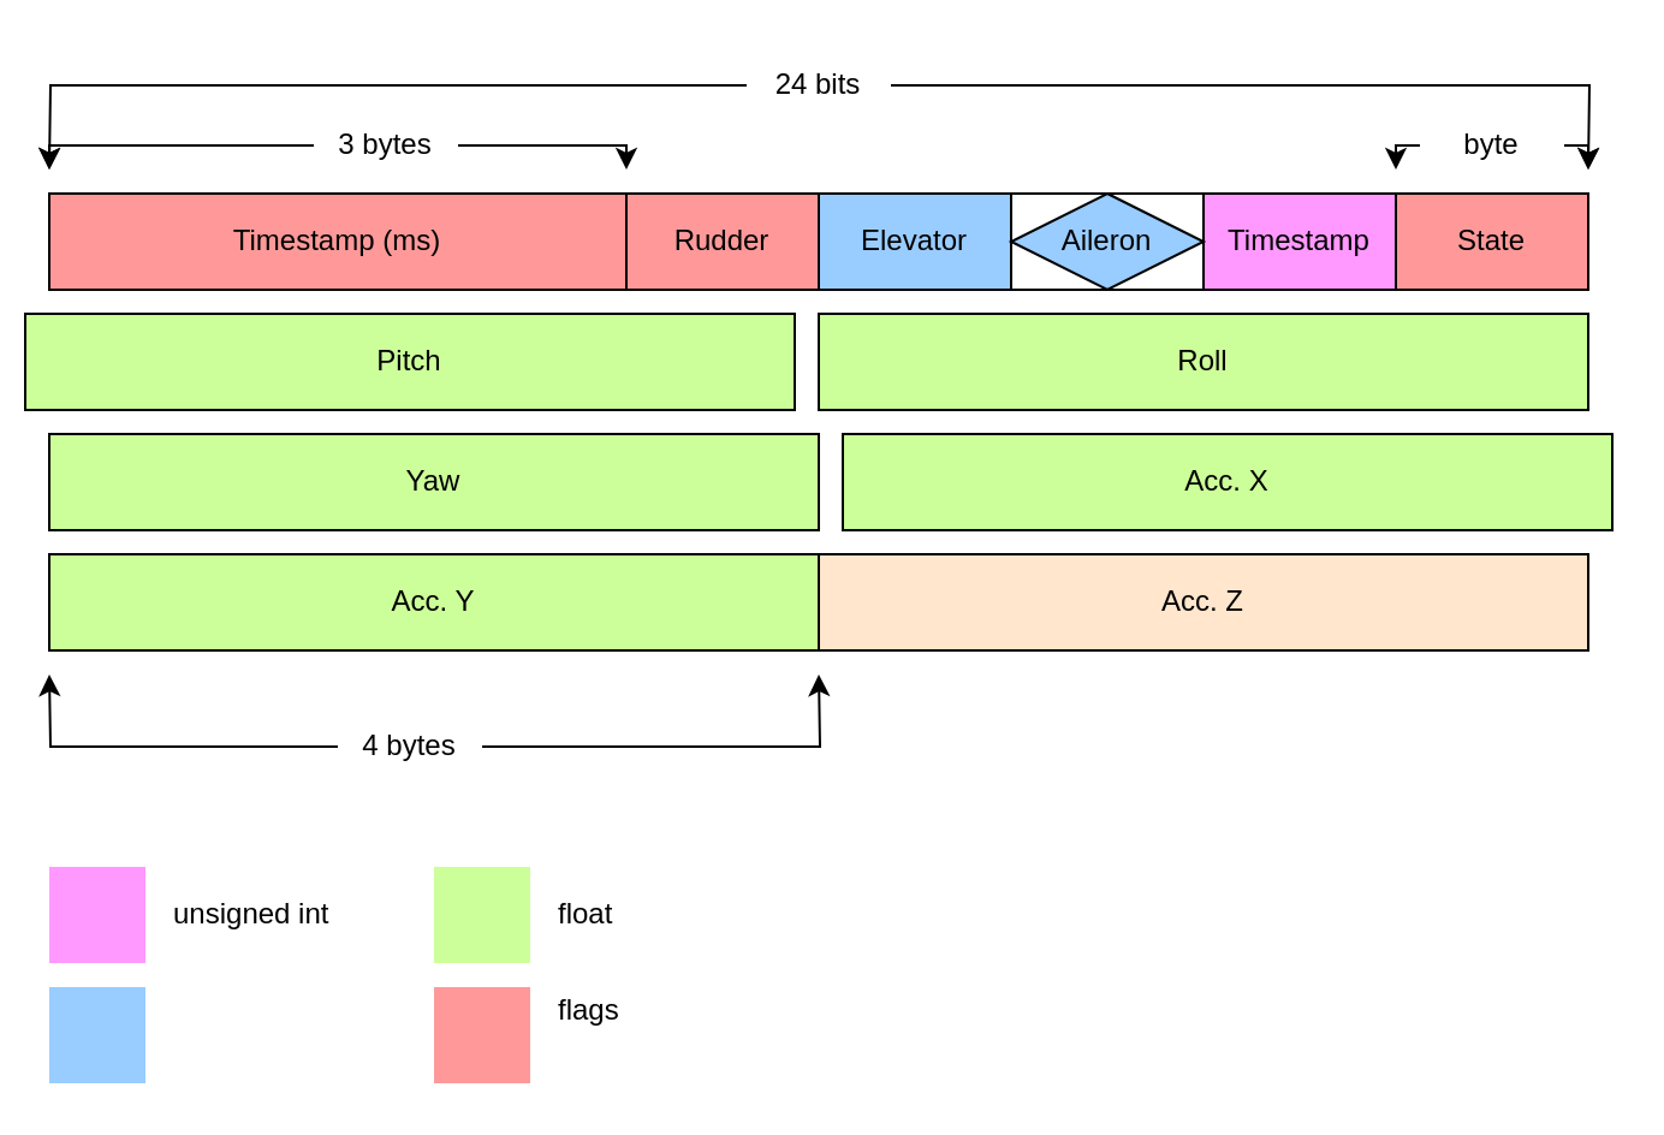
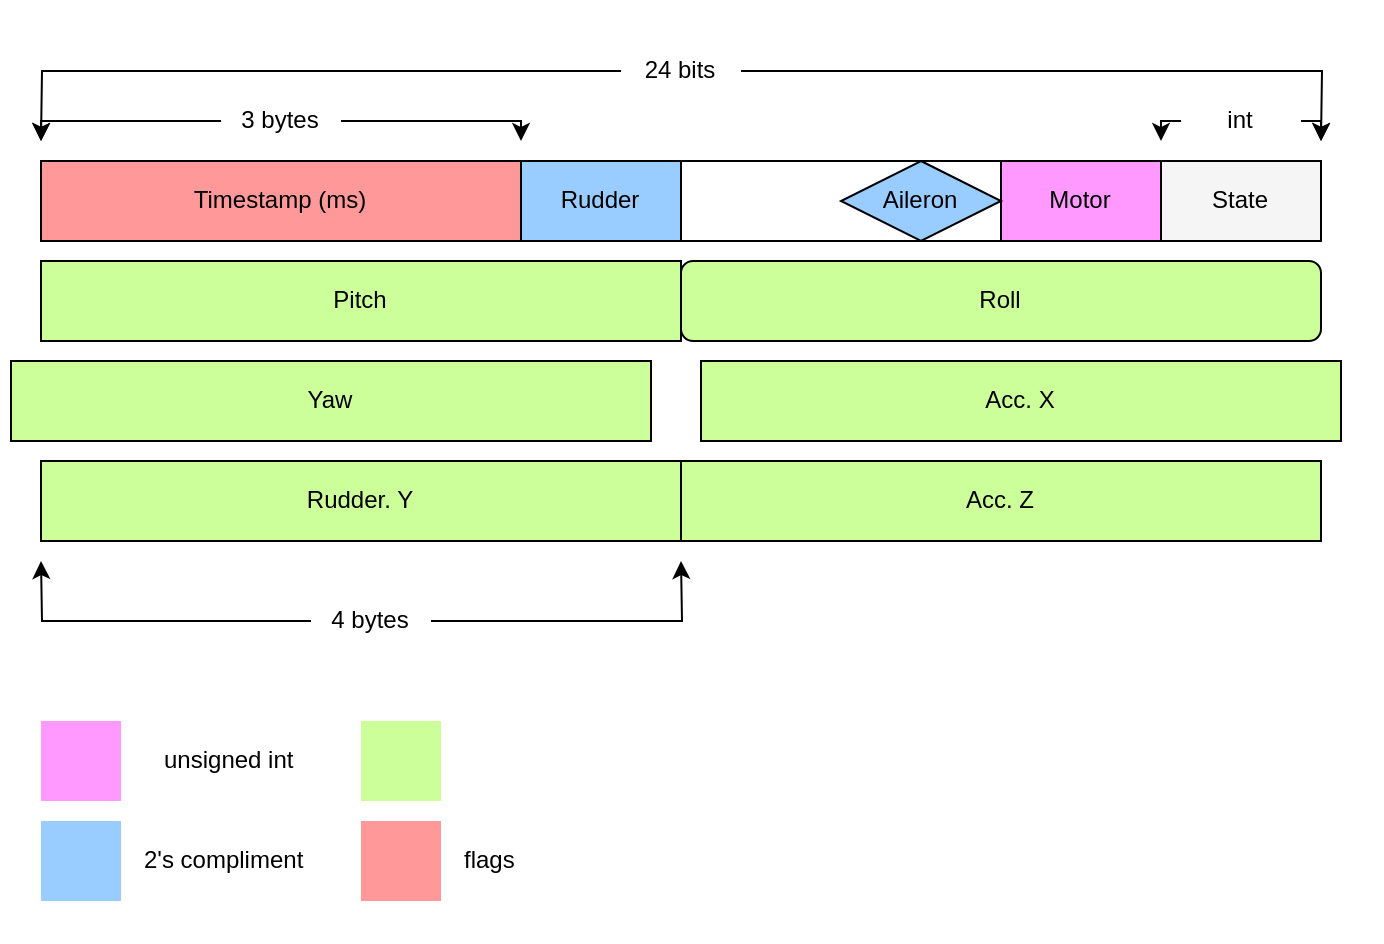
  <mxCell id="0" />
  <mxCell id="1" parent="0" />
  <mxCell id="2" value="" style="rounded=0;whiteSpace=wrap;html=1;fillColor=none;strokeColor=#000000;fontColor=#000000;" parent="1" vertex="1"><mxGeometry x="20" y="80" width="320" height="40" as="geometry" /></mxCell>
  <mxCell id="3" value="" style="rounded=0;whiteSpace=wrap;html=1;fillColor=none;strokeColor=#000000;fontColor=#000000;" parent="1" vertex="1"><mxGeometry x="340" y="80" width="320" height="40" as="geometry" /></mxCell>
- <mxCell id="4" value="Timestamp" style="rounded=0;whiteSpace=wrap;html=1;fillColor=#FF99FF;strokeColor=#000000;fontColor=#000000;" parent="1" vertex="1"><mxGeometry x="500" y="80" width="80" height="40" as="geometry" /></mxCell>
- <mxCell id="5" value="Elevator" style="rounded=0;whiteSpace=wrap;html=1;fillColor=#99CCFF;strokeColor=#000000;fontColor=#000000;" parent="1" vertex="1"><mxGeometry x="340" y="80" width="80" height="40" as="geometry" /></mxCell>
+ <mxCell id="4" value="Motor" style="rounded=0;whiteSpace=wrap;html=1;fillColor=#FF99FF;strokeColor=#000000;fontColor=#000000;" parent="1" vertex="1"><mxGeometry x="500" y="80" width="80" height="40" as="geometry" /></mxCell>
  <mxCell id="6" value="Aileron" style="rhombus;whiteSpace=wrap;html=1;fillColor=#99CCFF;strokeColor=#000000;fontColor=#000000;" parent="1" vertex="1"><mxGeometry x="420" y="80" width="80" height="40" as="geometry" /></mxCell>
- <mxCell id="7" value="Rudder" style="rounded=0;whiteSpace=wrap;html=1;fillColor=#ff9999;strokeColor=#000000;fontColor=#000000;" parent="1" vertex="1"><mxGeometry x="260" y="80" width="80" height="40" as="geometry" /></mxCell>
+ <mxCell id="7" value="Rudder" style="rounded=0;whiteSpace=wrap;html=1;fillColor=#99CCFF;strokeColor=#000000;fontColor=#000000;" parent="1" vertex="1"><mxGeometry x="260" y="80" width="80" height="40" as="geometry" /></mxCell>
  <mxCell id="8" value="Timestamp (ms)" style="rounded=0;whiteSpace=wrap;html=1;fillColor=#ff9999;strokeColor=#000000;fontColor=#000000;" parent="1" vertex="1"><mxGeometry x="20" y="80" width="240" height="40" as="geometry" /></mxCell>
- <mxCell id="9" value="State" style="rounded=0;whiteSpace=wrap;html=1;fillColor=#FF9999;strokeColor=#000000;fillStyle=solid;fontColor=#000000;" parent="1" vertex="1"><mxGeometry x="580" y="80" width="80" height="40" as="geometry" /></mxCell>
- <mxCell id="10" value="Pitch" style="rounded=0;whiteSpace=wrap;html=1;fillColor=#CCFF99;strokeColor=#000000;fontColor=#000000;fillStyle=auto;" vertex="1" parent="1"><mxGeometry x="10" y="130" width="320" height="40" as="geometry" /></mxCell>
- <mxCell id="11" value="Roll" style="rounded=0;whiteSpace=wrap;html=1;fillColor=#CCFF99;strokeColor=#000000;fontColor=#000000;" vertex="1" parent="1"><mxGeometry x="340" y="130" width="320" height="40" as="geometry" /></mxCell>
+ <mxCell id="9" value="State" style="rounded=0;whiteSpace=wrap;html=1;fillColor=#f5f5f5;strokeColor=#000000;fillStyle=solid;fontColor=#000000;" parent="1" vertex="1"><mxGeometry x="580" y="80" width="80" height="40" as="geometry" /></mxCell>
+ <mxCell id="10" value="Pitch" style="rounded=0;whiteSpace=wrap;html=1;fillColor=#CCFF99;strokeColor=#000000;fontColor=#000000;fillStyle=auto;" vertex="1" parent="1"><mxGeometry x="20" y="130" width="320" height="40" as="geometry" /></mxCell>
+ <mxCell id="11" value="Roll" style="whiteSpace=wrap;html=1;fillColor=#CCFF99;strokeColor=#000000;fontColor=#000000;rounded=1;" vertex="1" parent="1"><mxGeometry x="340" y="130" width="320" height="40" as="geometry" /></mxCell>
  <mxCell id="12" value="Acc. X" style="rounded=0;whiteSpace=wrap;html=1;fillColor=#CCFF99;strokeColor=#000000;fontColor=#000000;" vertex="1" parent="1"><mxGeometry x="350" y="180" width="320" height="40" as="geometry" /></mxCell>
- <mxCell id="13" value="Yaw" style="rounded=0;whiteSpace=wrap;html=1;fillColor=#CCFF99;strokeColor=#000000;fontColor=#000000;" vertex="1" parent="1"><mxGeometry x="20" y="180" width="320" height="40" as="geometry" /></mxCell>
- <mxCell id="14" value="Acc. Z" style="rounded=0;whiteSpace=wrap;html=1;fillColor=#ffe6cc;strokeColor=#000000;fontColor=#000000;" vertex="1" parent="1"><mxGeometry x="340" y="230" width="320" height="40" as="geometry" /></mxCell>
- <mxCell id="15" value="Acc. Y" style="rounded=0;whiteSpace=wrap;html=1;fillColor=#CCFF99;strokeColor=#000000;fontColor=#000000;" vertex="1" parent="1"><mxGeometry x="20" y="230" width="320" height="40" as="geometry" /></mxCell>
+ <mxCell id="13" value="Yaw" style="rounded=0;whiteSpace=wrap;html=1;fillColor=#CCFF99;strokeColor=#000000;fontColor=#000000;" vertex="1" parent="1"><mxGeometry x="5" y="180" width="320" height="40" as="geometry" /></mxCell>
+ <mxCell id="14" value="Acc. Z" style="rounded=0;whiteSpace=wrap;html=1;fillColor=#CCFF99;strokeColor=#000000;fontColor=#000000;" vertex="1" parent="1"><mxGeometry x="340" y="230" width="320" height="40" as="geometry" /></mxCell>
+ <mxCell id="15" value="Rudder. Y" style="rounded=0;whiteSpace=wrap;html=1;fillColor=#CCFF99;strokeColor=#000000;fontColor=#000000;" vertex="1" parent="1"><mxGeometry x="20" y="230" width="320" height="40" as="geometry" /></mxCell>
  <mxCell id="16" style="edgeStyle=orthogonalEdgeStyle;rounded=0;orthogonalLoop=1;jettySize=auto;html=1;" edge="1" parent="1" source="18"><mxGeometry relative="1" as="geometry"><mxPoint x="20" y="70" as="targetPoint" /></mxGeometry></mxCell>
  <mxCell id="17" style="edgeStyle=orthogonalEdgeStyle;rounded=0;orthogonalLoop=1;jettySize=auto;html=1;exitX=1;exitY=0.5;exitDx=0;exitDy=0;" edge="1" parent="1" source="18"><mxGeometry relative="1" as="geometry"><mxPoint x="660" y="70" as="targetPoint" /></mxGeometry></mxCell>
  <mxCell id="18" value="24 bits" style="text;html=1;strokeColor=none;fillColor=none;align=center;verticalAlign=middle;whiteSpace=wrap;rounded=0;" vertex="1" parent="1"><mxGeometry x="310" y="20" width="60" height="30" as="geometry" /></mxCell>
  <mxCell id="19" style="edgeStyle=orthogonalEdgeStyle;rounded=0;orthogonalLoop=1;jettySize=auto;html=1;" edge="1" parent="1" source="21"><mxGeometry relative="1" as="geometry"><mxPoint x="20" y="70" as="targetPoint" /><Array as="points"><mxPoint x="20" y="60" /></Array></mxGeometry></mxCell>
  <mxCell id="20" style="edgeStyle=orthogonalEdgeStyle;rounded=0;orthogonalLoop=1;jettySize=auto;html=1;" edge="1" parent="1" source="21"><mxGeometry relative="1" as="geometry"><mxPoint x="260" y="70" as="targetPoint" /><Array as="points"><mxPoint x="260" y="60" /></Array></mxGeometry></mxCell>
- <mxCell id="21" value="3 bytes" style="text;html=1;strokeColor=none;fillColor=none;align=center;verticalAlign=middle;whiteSpace=wrap;rounded=0;" vertex="1" parent="1"><mxGeometry x="130" y="50" width="60" height="20" as="geometry" /></mxCell>
+ <mxCell id="21" value="3 bytes" style="text;html=1;strokeColor=none;fillColor=none;align=center;verticalAlign=middle;whiteSpace=wrap;rounded=0;" vertex="1" parent="1"><mxGeometry x="110" y="50" width="60" height="20" as="geometry" /></mxCell>
  <mxCell id="22" style="edgeStyle=orthogonalEdgeStyle;rounded=0;orthogonalLoop=1;jettySize=auto;html=1;" edge="1" parent="1" source="24"><mxGeometry relative="1" as="geometry"><mxPoint x="340" y="280" as="targetPoint" /></mxGeometry></mxCell>
  <mxCell id="23" style="edgeStyle=orthogonalEdgeStyle;rounded=0;orthogonalLoop=1;jettySize=auto;html=1;" edge="1" parent="1" source="24"><mxGeometry relative="1" as="geometry"><mxPoint x="20" y="280" as="targetPoint" /></mxGeometry></mxCell>
- <mxCell id="24" value="4 bytes" style="text;html=1;strokeColor=none;fillColor=none;align=center;verticalAlign=middle;whiteSpace=wrap;rounded=0;" vertex="1" parent="1"><mxGeometry x="140" y="300" width="60" height="20" as="geometry" /></mxCell>
+ <mxCell id="24" value="4 bytes" style="text;html=1;strokeColor=none;fillColor=none;align=center;verticalAlign=middle;whiteSpace=wrap;rounded=0;" vertex="1" parent="1"><mxGeometry x="155" y="300" width="60" height="20" as="geometry" /></mxCell>
  <mxCell id="25" value="" style="rounded=0;whiteSpace=wrap;html=1;fillColor=#FF99FF;strokeColor=none;" vertex="1" parent="1"><mxGeometry x="20" y="360" width="40" height="40" as="geometry" /></mxCell>
- <mxCell id="26" value="unsigned int" style="text;html=1;strokeColor=none;fillColor=none;align=left;verticalAlign=middle;whiteSpace=wrap;rounded=0;" vertex="1" parent="1"><mxGeometry x="70" y="365" width="70" height="30" as="geometry" /></mxCell>
+ <mxCell id="26" value="unsigned int" style="text;html=1;strokeColor=none;fillColor=none;align=left;verticalAlign=middle;whiteSpace=wrap;rounded=0;" vertex="1" parent="1"><mxGeometry x="80" y="365" width="70" height="30" as="geometry" /></mxCell>
  <mxCell id="27" value="" style="rounded=0;whiteSpace=wrap;html=1;fillColor=#99CCFF;strokeColor=none;" vertex="1" parent="1"><mxGeometry x="20" y="410" width="40" height="40" as="geometry" /></mxCell>
+ <mxCell id="28" value="2's compliment" style="text;html=1;strokeColor=none;fillColor=none;align=left;verticalAlign=middle;whiteSpace=wrap;rounded=0;" vertex="1" parent="1"><mxGeometry x="70" y="415" width="90" height="30" as="geometry" /></mxCell>
  <mxCell id="29" value="" style="rounded=0;whiteSpace=wrap;html=1;fillColor=#CCFF99;strokeColor=none;" vertex="1" parent="1"><mxGeometry x="180" y="360" width="40" height="40" as="geometry" /></mxCell>
- <mxCell id="30" value="float" style="text;html=1;strokeColor=none;fillColor=none;align=left;verticalAlign=middle;whiteSpace=wrap;rounded=0;" vertex="1" parent="1"><mxGeometry x="230" y="365" width="30" height="30" as="geometry" /></mxCell>
  <mxCell id="31" value="" style="rounded=0;whiteSpace=wrap;html=1;fillColor=#FF9999;strokeColor=none;" vertex="1" parent="1"><mxGeometry x="180" y="410" width="40" height="40" as="geometry" /></mxCell>
- <mxCell id="32" value="flags" style="text;html=1;strokeColor=none;fillColor=none;align=left;verticalAlign=middle;whiteSpace=wrap;rounded=0;" vertex="1" parent="1"><mxGeometry x="230" y="405" width="50" height="30" as="geometry" /></mxCell>
+ <mxCell id="32" value="flags" style="text;html=1;strokeColor=none;fillColor=none;align=left;verticalAlign=middle;whiteSpace=wrap;rounded=0;" vertex="1" parent="1"><mxGeometry x="230" y="415" width="50" height="30" as="geometry" /></mxCell>
  <mxCell id="33" style="edgeStyle=orthogonalEdgeStyle;rounded=0;orthogonalLoop=1;jettySize=auto;html=1;" edge="1" parent="1" source="35"><mxGeometry relative="1" as="geometry"><mxPoint x="660" y="70" as="targetPoint" /><Array as="points"><mxPoint x="660" y="60" /></Array></mxGeometry></mxCell>
  <mxCell id="34" style="edgeStyle=orthogonalEdgeStyle;rounded=0;orthogonalLoop=1;jettySize=auto;html=1;" edge="1" parent="1" source="35"><mxGeometry relative="1" as="geometry"><mxPoint x="580" y="70" as="targetPoint" /><Array as="points"><mxPoint x="580" y="60" /></Array></mxGeometry></mxCell>
- <mxCell id="35" value="byte" style="text;html=1;strokeColor=none;fillColor=none;align=center;verticalAlign=middle;whiteSpace=wrap;rounded=0;" vertex="1" parent="1"><mxGeometry x="590" y="50" width="60" height="20" as="geometry" /></mxCell>
+ <mxCell id="35" value="int" style="text;html=1;strokeColor=none;fillColor=none;align=center;verticalAlign=middle;whiteSpace=wrap;rounded=0;" vertex="1" parent="1"><mxGeometry x="590" y="50" width="60" height="20" as="geometry" /></mxCell>
